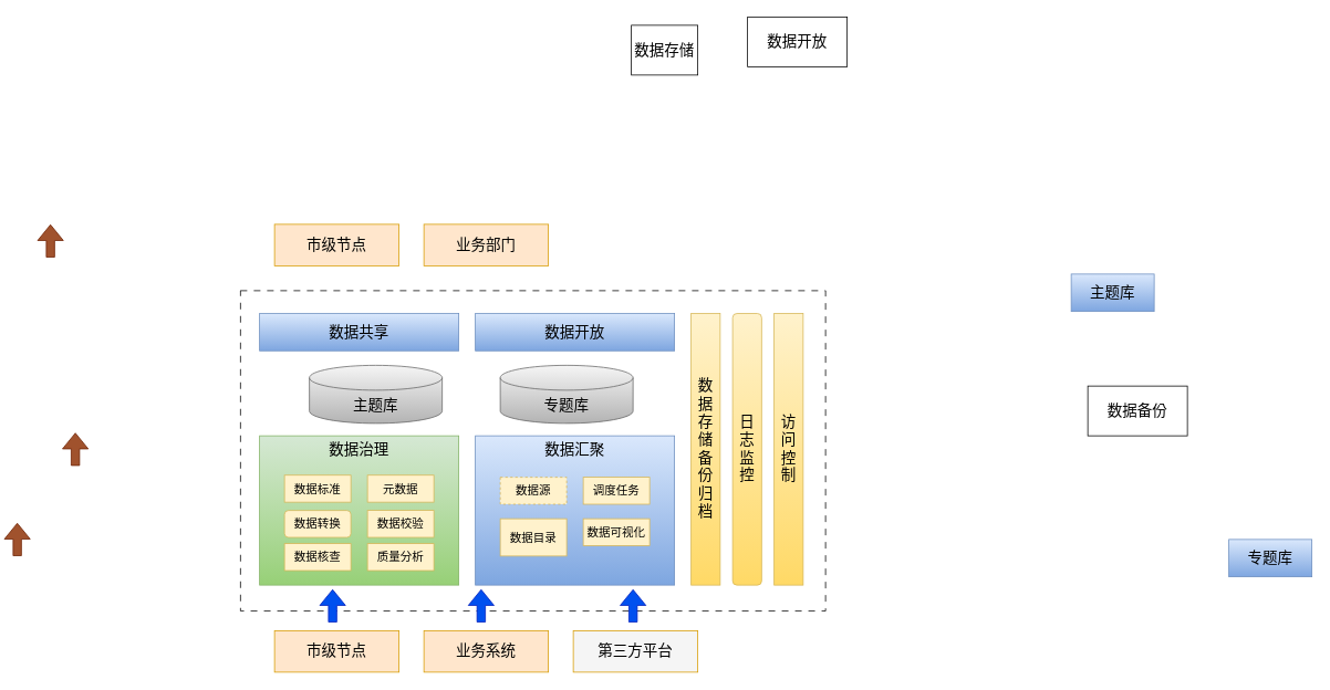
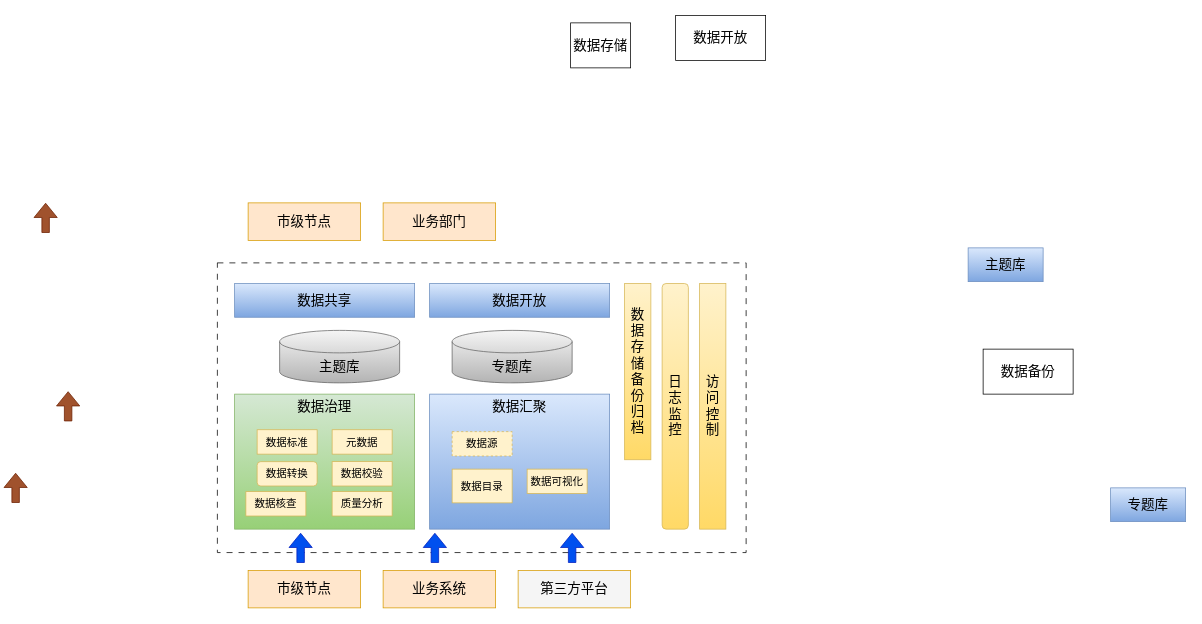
  <mxCell id="0" />
  <mxCell id="1" parent="0" />
  <mxCell id="2" value="数据开放" style="rounded=0;whiteSpace=wrap;html=1;fontSize=18;container=0;" vertex="1" parent="1"><mxGeometry x="900" y="20" width="120" height="60" as="geometry" /></mxCell>
  <mxCell id="3" value="数据存储" style="rounded=0;whiteSpace=wrap;html=1;fontSize=18;container=0;" vertex="1" parent="1"><mxGeometry x="760" y="30" width="80" height="60" as="geometry" /></mxCell>
  <mxCell id="4" value="市级节点" style="rounded=0;whiteSpace=wrap;html=1;fontSize=18;fillColor=#ffe6cc;strokeColor=#d79b00;container=0;" vertex="1" parent="1"><mxGeometry x="330" y="760" width="150" height="50" as="geometry" /></mxCell>
  <mxCell id="5" value="数据备份" style="rounded=0;whiteSpace=wrap;html=1;fontSize=18;container=0;" vertex="1" parent="1"><mxGeometry x="1310" y="465" width="120" height="60" as="geometry" /></mxCell>
  <mxCell id="6" value="主题库" style="rounded=0;whiteSpace=wrap;html=1;fillColor=#dae8fc;strokeColor=#6c8ebf;gradientColor=#7ea6e0;fontSize=18;container=0;" vertex="1" parent="1"><mxGeometry x="1290" y="330" width="100" height="45" as="geometry" /></mxCell>
  <mxCell id="7" value="专题库" style="rounded=0;whiteSpace=wrap;html=1;fillColor=#dae8fc;strokeColor=#6c8ebf;gradientColor=#7ea6e0;fontSize=18;container=0;" vertex="1" parent="1"><mxGeometry x="1480" y="650" width="100" height="45" as="geometry" /></mxCell>
  <mxCell id="8" value="业务系统" style="rounded=0;whiteSpace=wrap;html=1;fontSize=18;fillColor=#ffe6cc;strokeColor=#d79b00;container=0;" vertex="1" parent="1"><mxGeometry x="510" y="760" width="150" height="50" as="geometry" /></mxCell>
  <mxCell id="9" value="第三方平台" style="rounded=0;whiteSpace=wrap;html=1;fontSize=18;fillColor=#f5f5f5;strokeColor=#d79b00;container=0;" vertex="1" parent="1"><mxGeometry x="690" y="760" width="150" height="50" as="geometry" /></mxCell>
  <mxCell id="10" value="市级节点" style="rounded=0;whiteSpace=wrap;html=1;fontSize=18;fillColor=#ffe6cc;strokeColor=#d79b00;container=0;" vertex="1" parent="1"><mxGeometry x="330" y="270" width="150" height="50" as="geometry" /></mxCell>
  <mxCell id="11" value="" style="rounded=0;whiteSpace=wrap;html=1;fontSize=18;dashed=1;dashPattern=8 8;container=0;" vertex="1" parent="1"><mxGeometry x="289" y="350" width="705" height="386.25" as="geometry" /></mxCell>
  <mxCell id="12" value="日志监控" style="whiteSpace=wrap;html=1;fillColor=#fff2cc;strokeColor=#d6b656;gradientColor=#ffd966;fontSize=18;textDirection=rtl;container=0;rounded=1;" vertex="1" parent="1"><mxGeometry x="882" y="377.5" width="35" height="327.5" as="geometry" /></mxCell>
  <mxCell id="13" value="数据共享" style="rounded=0;whiteSpace=wrap;html=1;fillColor=#dae8fc;strokeColor=#6c8ebf;gradientColor=#7ea6e0;fontSize=18;container=0;" vertex="1" parent="1"><mxGeometry x="312" y="377.5" width="240" height="45" as="geometry" /></mxCell>
  <mxCell id="14" value="数据开放" style="rounded=0;whiteSpace=wrap;html=1;fillColor=#dae8fc;strokeColor=#6c8ebf;gradientColor=#7ea6e0;fontSize=18;container=0;" vertex="1" parent="1"><mxGeometry x="572" y="377.5" width="240" height="45" as="geometry" /></mxCell>
  <mxCell id="15" value="访&lt;br&gt;问&lt;br&gt;控&lt;br&gt;制" style="rounded=0;whiteSpace=wrap;html=1;fillColor=#fff2cc;strokeColor=#d6b656;gradientColor=#ffd966;horizontal=1;fontSize=18;container=0;" vertex="1" parent="1"><mxGeometry x="932" y="377.5" width="35" height="327.5" as="geometry" /></mxCell>
- <mxCell id="16" value="数&lt;br&gt;据&lt;br&gt;存&lt;br&gt;储&lt;br&gt;备&lt;br&gt;份&lt;br&gt;归&lt;br&gt;档" style="rounded=0;whiteSpace=wrap;html=1;fillColor=#fff2cc;strokeColor=#d6b656;gradientColor=#ffd966;fontSize=18;container=0;" vertex="1" parent="1"><mxGeometry x="832" y="377.5" width="35" height="327.5" as="geometry" /></mxCell>
+ <mxCell id="16" value="数&lt;br&gt;据&lt;br&gt;存&lt;br&gt;储&lt;br&gt;备&lt;br&gt;份&lt;br&gt;归&lt;br&gt;档" style="rounded=0;whiteSpace=wrap;html=1;fillColor=#fff2cc;strokeColor=#d6b656;gradientColor=#ffd966;fontSize=18;container=0;" vertex="1" parent="1"><mxGeometry x="832" y="377.5" width="35" height="235" as="geometry" /></mxCell>
  <mxCell id="17" value="主题库" style="shape=cylinder3;whiteSpace=wrap;html=1;boundedLbl=1;backgroundOutline=1;size=15;fontSize=18;fillColor=#f5f5f5;gradientColor=#b3b3b3;strokeColor=#666666;container=0;" vertex="1" parent="1"><mxGeometry x="372" y="440" width="160" height="70" as="geometry" /></mxCell>
  <mxCell id="18" value="专题库" style="shape=cylinder3;whiteSpace=wrap;html=1;boundedLbl=1;backgroundOutline=1;size=15;fontSize=18;fillColor=#f5f5f5;gradientColor=#b3b3b3;strokeColor=#666666;container=0;" vertex="1" parent="1"><mxGeometry x="602" y="440" width="160" height="70" as="geometry" /></mxCell>
  <mxCell id="19" value="" style="shape=flexArrow;endArrow=classic;html=1;rounded=0;fillColor=#0050ef;strokeColor=#001DBC;" edge="1" parent="1"><mxGeometry width="50" height="50" relative="1" as="geometry"><mxPoint x="400" y="750" as="sourcePoint" /><mxPoint x="400" y="710" as="targetPoint" /></mxGeometry></mxCell>
  <mxCell id="20" value="" style="shape=flexArrow;endArrow=classic;html=1;rounded=0;fillColor=#0050ef;strokeColor=#001DBC;" edge="1" parent="1"><mxGeometry width="50" height="50" relative="1" as="geometry"><mxPoint x="579" y="750" as="sourcePoint" /><mxPoint x="579" y="710" as="targetPoint" /></mxGeometry></mxCell>
  <mxCell id="21" value="" style="shape=flexArrow;endArrow=classic;html=1;rounded=0;fillColor=#0050ef;strokeColor=#001DBC;" edge="1" parent="1"><mxGeometry width="50" height="50" relative="1" as="geometry"><mxPoint x="762" y="750" as="sourcePoint" /><mxPoint x="762" y="710" as="targetPoint" /></mxGeometry></mxCell>
  <mxCell id="22" value="数据治理" style="rounded=0;whiteSpace=wrap;html=1;fillColor=#d5e8d4;strokeColor=#82b366;gradientColor=#97d077;fontSize=18;verticalAlign=top;container=0;" vertex="1" parent="1"><mxGeometry x="312" y="525" width="240" height="180" as="geometry" /></mxCell>
  <mxCell id="23" value="数据标准" style="rounded=0;whiteSpace=wrap;html=1;fillColor=#fff2cc;strokeColor=#d6b656;fontSize=14;container=0;" vertex="1" parent="1"><mxGeometry x="342" y="572.5" width="80" height="32.5" as="geometry" /></mxCell>
  <mxCell id="24" value="元数据" style="rounded=0;whiteSpace=wrap;html=1;fillColor=#fff2cc;strokeColor=#d6b656;fontSize=14;container=0;" vertex="1" parent="1"><mxGeometry x="442" y="572.5" width="80" height="32.5" as="geometry" /></mxCell>
  <mxCell id="25" value="数据校验" style="rounded=0;whiteSpace=wrap;html=1;fillColor=#fff2cc;strokeColor=#d6b656;fontSize=14;container=0;" vertex="1" parent="1"><mxGeometry x="442" y="615" width="80" height="32.5" as="geometry" /></mxCell>
  <mxCell id="26" value="数据转换" style="whiteSpace=wrap;html=1;fillColor=#fff2cc;strokeColor=#d6b656;fontSize=14;container=0;rounded=1;" vertex="1" parent="1"><mxGeometry x="342" y="615" width="80" height="32.5" as="geometry" /></mxCell>
- <mxCell id="27" value="数据核查" style="rounded=0;whiteSpace=wrap;html=1;fillColor=#fff2cc;strokeColor=#d6b656;fontSize=14;container=0;" vertex="1" parent="1"><mxGeometry x="342" y="655" width="80" height="32.5" as="geometry" /></mxCell>
+ <mxCell id="27" value="数据核查" style="rounded=0;whiteSpace=wrap;html=1;fillColor=#fff2cc;strokeColor=#d6b656;fontSize=14;container=0;" vertex="1" parent="1"><mxGeometry x="327" y="655" width="80" height="32.5" as="geometry" /></mxCell>
  <mxCell id="28" value="质量分析" style="rounded=0;whiteSpace=wrap;html=1;fillColor=#fff2cc;strokeColor=#d6b656;fontSize=14;container=0;" vertex="1" parent="1"><mxGeometry x="442" y="655" width="80" height="32.5" as="geometry" /></mxCell>
  <mxCell id="29" value="数据汇聚" style="rounded=0;whiteSpace=wrap;html=1;fillColor=#dae8fc;strokeColor=#6c8ebf;gradientColor=#7ea6e0;fontSize=18;verticalAlign=top;container=0;" vertex="1" parent="1"><mxGeometry x="572" y="525" width="240" height="180" as="geometry" /></mxCell>
  <mxCell id="30" value="数据源" style="rounded=0;whiteSpace=wrap;html=1;fillColor=#fff2cc;strokeColor=#d6b656;fontSize=14;container=0;dashed=1;" vertex="1" parent="1"><mxGeometry x="602" y="575" width="80" height="32.5" as="geometry" /></mxCell>
- <mxCell id="31" value="调度任务" style="rounded=0;whiteSpace=wrap;html=1;fillColor=#fff2cc;strokeColor=#d6b656;fontSize=14;container=0;" vertex="1" parent="1"><mxGeometry x="702" y="575" width="80" height="32.5" as="geometry" /></mxCell>
  <mxCell id="32" value="数据目录" style="rounded=0;whiteSpace=wrap;html=1;fillColor=#fff2cc;strokeColor=#d6b656;fontSize=14;container=0;" vertex="1" parent="1"><mxGeometry x="602" y="625" width="80" height="45" as="geometry" /></mxCell>
  <mxCell id="33" value="数据可视化" style="rounded=0;whiteSpace=wrap;html=1;fillColor=#fff2cc;strokeColor=#d6b656;fontSize=14;container=0;" vertex="1" parent="1"><mxGeometry x="702" y="625" width="80" height="32.5" as="geometry" /></mxCell>
  <mxCell id="34" value="" style="shape=flexArrow;endArrow=classic;html=1;rounded=0;fillColor=#a0522d;strokeColor=#6D1F00;" edge="1" parent="1"><mxGeometry width="50" height="50" relative="1" as="geometry"><mxPoint x="60" y="310" as="sourcePoint" /><mxPoint x="60" y="270" as="targetPoint" /></mxGeometry></mxCell>
  <mxCell id="35" value="" style="shape=flexArrow;endArrow=classic;html=1;rounded=0;fillColor=#a0522d;strokeColor=#6D1F00;" edge="1" parent="1"><mxGeometry width="50" height="50" relative="1" as="geometry"><mxPoint x="90" y="561.25" as="sourcePoint" /><mxPoint x="90" y="521.25" as="targetPoint" /></mxGeometry></mxCell>
  <mxCell id="36" value="" style="shape=flexArrow;endArrow=classic;html=1;rounded=0;fillColor=#a0522d;strokeColor=#6D1F00;" edge="1" parent="1"><mxGeometry width="50" height="50" relative="1" as="geometry"><mxPoint x="20" y="670" as="sourcePoint" /><mxPoint x="20" y="630" as="targetPoint" /></mxGeometry></mxCell>
  <mxCell id="37" value="业务部门" style="rounded=0;whiteSpace=wrap;html=1;fontSize=18;fillColor=#ffe6cc;strokeColor=#d79b00;container=0;" vertex="1" parent="1"><mxGeometry x="510" y="270" width="150" height="50" as="geometry" /></mxCell>
